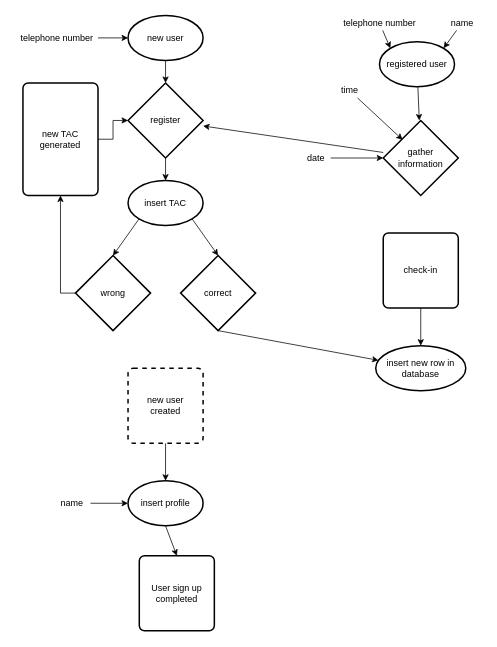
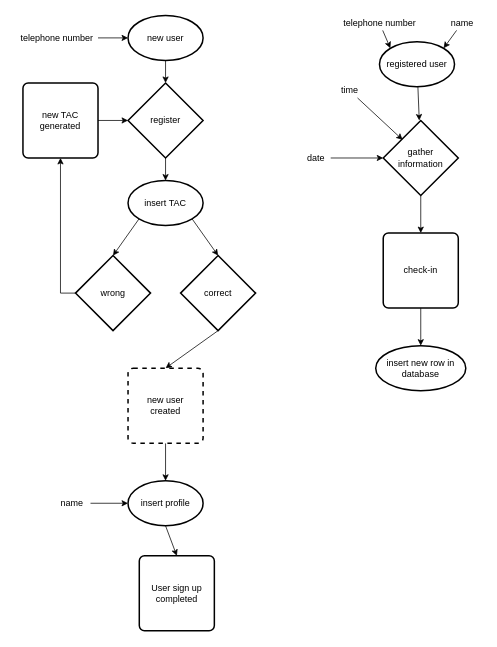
  <mxCell id="0" />
  <mxCell id="1" parent="0" />
  <mxCell id="2" style="edgeStyle=orthogonalEdgeStyle;rounded=0;orthogonalLoop=1;jettySize=auto;html=1;exitX=0.5;exitY=1;exitDx=0;exitDy=0;exitPerimeter=0;entryX=0.5;entryY=0;entryDx=0;entryDy=0;entryPerimeter=0;" edge="1" parent="1" source="3" target="5"><mxGeometry relative="1" as="geometry" /></mxCell>
  <mxCell id="3" value="new user" style="strokeWidth=2;html=1;shape=mxgraph.flowchart.start_1;whiteSpace=wrap;" vertex="1" parent="1"><mxGeometry x="170" y="20" width="100" height="60" as="geometry" /></mxCell>
  <mxCell id="4" style="edgeStyle=orthogonalEdgeStyle;rounded=0;orthogonalLoop=1;jettySize=auto;html=1;exitX=0.5;exitY=1;exitDx=0;exitDy=0;exitPerimeter=0;entryX=0.5;entryY=0;entryDx=0;entryDy=0;entryPerimeter=0;" edge="1" parent="1" source="5" target="12"><mxGeometry relative="1" as="geometry" /></mxCell>
  <mxCell id="5" value="register" style="strokeWidth=2;html=1;shape=mxgraph.flowchart.decision;whiteSpace=wrap;" vertex="1" parent="1"><mxGeometry x="170" y="110" width="100" height="100" as="geometry" /></mxCell>
- <mxCell id="6" style="rounded=0;orthogonalLoop=1;jettySize=auto;html=1;exitX=0.5;exitY=1;exitDx=0;exitDy=0;exitPerimeter=0;" edge="1" parent="1" source="7" target="34"><mxGeometry relative="1" as="geometry" /></mxCell>
+ <mxCell id="6" style="rounded=0;orthogonalLoop=1;jettySize=auto;html=1;exitX=0.5;exitY=1;exitDx=0;exitDy=0;exitPerimeter=0;entryX=0.5;entryY=0;entryDx=0;entryDy=0;" edge="1" parent="1" source="7" target="16"><mxGeometry relative="1" as="geometry" /></mxCell>
  <mxCell id="7" value="correct" style="strokeWidth=2;html=1;shape=mxgraph.flowchart.decision;whiteSpace=wrap;" vertex="1" parent="1"><mxGeometry x="240" y="340" width="100" height="100" as="geometry" /></mxCell>
  <mxCell id="8" style="edgeStyle=orthogonalEdgeStyle;rounded=0;orthogonalLoop=1;jettySize=auto;html=1;exitX=0;exitY=0.5;exitDx=0;exitDy=0;exitPerimeter=0;entryX=0.5;entryY=1;entryDx=0;entryDy=0;" edge="1" parent="1" source="9" target="14"><mxGeometry relative="1" as="geometry" /></mxCell>
  <mxCell id="9" value="wrong" style="strokeWidth=2;html=1;shape=mxgraph.flowchart.decision;whiteSpace=wrap;" vertex="1" parent="1"><mxGeometry x="100" y="340" width="100" height="100" as="geometry" /></mxCell>
  <mxCell id="10" style="rounded=0;orthogonalLoop=1;jettySize=auto;html=1;exitX=0.855;exitY=0.855;exitDx=0;exitDy=0;exitPerimeter=0;entryX=0.5;entryY=0;entryDx=0;entryDy=0;entryPerimeter=0;" edge="1" parent="1" source="12" target="7"><mxGeometry relative="1" as="geometry" /></mxCell>
  <mxCell id="11" style="edgeStyle=none;rounded=0;orthogonalLoop=1;jettySize=auto;html=1;exitX=0.145;exitY=0.855;exitDx=0;exitDy=0;exitPerimeter=0;entryX=0.5;entryY=0;entryDx=0;entryDy=0;entryPerimeter=0;" edge="1" parent="1" source="12" target="9"><mxGeometry relative="1" as="geometry" /></mxCell>
  <mxCell id="12" value="insert TAC" style="strokeWidth=2;html=1;shape=mxgraph.flowchart.start_1;whiteSpace=wrap;" vertex="1" parent="1"><mxGeometry x="170" y="240" width="100" height="60" as="geometry" /></mxCell>
  <mxCell id="13" style="edgeStyle=orthogonalEdgeStyle;rounded=0;orthogonalLoop=1;jettySize=auto;html=1;exitX=1;exitY=0.5;exitDx=0;exitDy=0;entryX=0;entryY=0.5;entryDx=0;entryDy=0;entryPerimeter=0;" edge="1" parent="1" source="14" target="5"><mxGeometry relative="1" as="geometry" /></mxCell>
- <mxCell id="14" value="&lt;span&gt;new TAC generated&lt;/span&gt;" style="rounded=1;whiteSpace=wrap;html=1;absoluteArcSize=1;arcSize=14;strokeWidth=2;" vertex="1" parent="1"><mxGeometry x="30" y="110" width="100" height="150" as="geometry" /></mxCell>
+ <mxCell id="14" value="&lt;span&gt;new TAC generated&lt;/span&gt;" style="rounded=1;whiteSpace=wrap;html=1;absoluteArcSize=1;arcSize=14;strokeWidth=2;" vertex="1" parent="1"><mxGeometry x="30" y="110" width="100" height="100" as="geometry" /></mxCell>
  <mxCell id="15" style="edgeStyle=none;rounded=0;orthogonalLoop=1;jettySize=auto;html=1;" edge="1" parent="1" source="16" target="18"><mxGeometry relative="1" as="geometry" /></mxCell>
  <mxCell id="16" value="new user &lt;br&gt;created" style="rounded=1;whiteSpace=wrap;html=1;absoluteArcSize=1;arcSize=14;strokeWidth=2;dashed=1;" vertex="1" parent="1"><mxGeometry x="170" y="490" width="100" height="100" as="geometry" /></mxCell>
  <mxCell id="17" style="edgeStyle=none;rounded=0;orthogonalLoop=1;jettySize=auto;html=1;exitX=0.5;exitY=1;exitDx=0;exitDy=0;exitPerimeter=0;entryX=0.5;entryY=0;entryDx=0;entryDy=0;" edge="1" parent="1" source="18" target="19"><mxGeometry relative="1" as="geometry" /></mxCell>
  <mxCell id="18" value="insert profile" style="strokeWidth=2;html=1;shape=mxgraph.flowchart.start_1;whiteSpace=wrap;" vertex="1" parent="1"><mxGeometry x="170" y="640" width="100" height="60" as="geometry" /></mxCell>
  <mxCell id="19" value="User sign up completed" style="rounded=1;whiteSpace=wrap;html=1;absoluteArcSize=1;arcSize=14;strokeWidth=2;" vertex="1" parent="1"><mxGeometry x="185" y="740" width="100" height="100" as="geometry" /></mxCell>
  <mxCell id="20" style="edgeStyle=none;rounded=0;orthogonalLoop=1;jettySize=auto;html=1;entryX=0;entryY=0.5;entryDx=0;entryDy=0;entryPerimeter=0;" edge="1" parent="1" source="21" target="3"><mxGeometry relative="1" as="geometry" /></mxCell>
  <mxCell id="21" value="telephone number" style="text;html=1;resizable=0;autosize=1;align=center;verticalAlign=middle;points=[];fillColor=none;strokeColor=none;rounded=0;" vertex="1" parent="1"><mxGeometry x="20" y="40" width="110" height="20" as="geometry" /></mxCell>
  <mxCell id="22" style="edgeStyle=none;rounded=0;orthogonalLoop=1;jettySize=auto;html=1;entryX=0;entryY=0.5;entryDx=0;entryDy=0;entryPerimeter=0;" edge="1" parent="1" source="23" target="18"><mxGeometry relative="1" as="geometry" /></mxCell>
  <mxCell id="23" value="name" style="text;html=1;resizable=0;autosize=1;align=center;verticalAlign=middle;points=[];fillColor=none;strokeColor=none;rounded=0;" vertex="1" parent="1"><mxGeometry x="70" y="660" width="50" height="20" as="geometry" /></mxCell>
  <mxCell id="24" style="edgeStyle=none;rounded=0;orthogonalLoop=1;jettySize=auto;html=1;" edge="1" parent="1" source="25" target="27"><mxGeometry relative="1" as="geometry" /></mxCell>
  <mxCell id="25" value="registered user" style="strokeWidth=2;html=1;shape=mxgraph.flowchart.start_1;whiteSpace=wrap;" vertex="1" parent="1"><mxGeometry x="505" y="55" width="100" height="60" as="geometry" /></mxCell>
- <mxCell id="26" style="edgeStyle=none;rounded=0;orthogonalLoop=1;jettySize=auto;html=1;" edge="1" parent="1" source="27" target="5"><mxGeometry relative="1" as="geometry" /></mxCell>
+ <mxCell id="26" style="edgeStyle=none;rounded=0;orthogonalLoop=1;jettySize=auto;html=1;entryX=0.5;entryY=0;entryDx=0;entryDy=0;" edge="1" parent="1" source="27" target="33"><mxGeometry relative="1" as="geometry" /></mxCell>
  <mxCell id="27" value="gather &lt;br&gt;information" style="strokeWidth=2;html=1;shape=mxgraph.flowchart.decision;whiteSpace=wrap;" vertex="1" parent="1"><mxGeometry x="510" y="160" width="100" height="100" as="geometry" /></mxCell>
  <mxCell id="28" style="edgeStyle=none;rounded=0;orthogonalLoop=1;jettySize=auto;html=1;entryX=0.145;entryY=0.145;entryDx=0;entryDy=0;entryPerimeter=0;" edge="1" parent="1" source="29" target="25"><mxGeometry relative="1" as="geometry" /></mxCell>
  <mxCell id="29" value="telephone number" style="text;html=1;resizable=0;autosize=1;align=center;verticalAlign=middle;points=[];fillColor=none;strokeColor=none;rounded=0;" vertex="1" parent="1"><mxGeometry x="450" y="20" width="110" height="20" as="geometry" /></mxCell>
  <mxCell id="30" style="edgeStyle=none;rounded=0;orthogonalLoop=1;jettySize=auto;html=1;entryX=0.855;entryY=0.145;entryDx=0;entryDy=0;entryPerimeter=0;" edge="1" parent="1" source="31" target="25"><mxGeometry relative="1" as="geometry" /></mxCell>
  <mxCell id="31" value="name" style="text;html=1;resizable=0;autosize=1;align=center;verticalAlign=middle;points=[];fillColor=none;strokeColor=none;rounded=0;" vertex="1" parent="1"><mxGeometry x="590" y="20" width="50" height="20" as="geometry" /></mxCell>
  <mxCell id="32" value="" style="edgeStyle=none;rounded=0;orthogonalLoop=1;jettySize=auto;html=1;" edge="1" parent="1" source="33" target="34"><mxGeometry relative="1" as="geometry" /></mxCell>
  <mxCell id="33" value="&lt;span&gt;check-in&lt;/span&gt;" style="rounded=1;whiteSpace=wrap;html=1;absoluteArcSize=1;arcSize=14;strokeWidth=2;" vertex="1" parent="1"><mxGeometry x="510" y="310" width="100" height="100" as="geometry" /></mxCell>
  <mxCell id="34" value="insert new row in database" style="ellipse;whiteSpace=wrap;html=1;rounded=1;strokeWidth=2;arcSize=14;" vertex="1" parent="1"><mxGeometry x="500" y="460" width="120" height="60" as="geometry" /></mxCell>
  <mxCell id="35" style="edgeStyle=none;rounded=0;orthogonalLoop=1;jettySize=auto;html=1;entryX=0.258;entryY=0.258;entryDx=0;entryDy=0;entryPerimeter=0;" edge="1" parent="1" source="36" target="27"><mxGeometry relative="1" as="geometry" /></mxCell>
  <mxCell id="36" value="time" style="text;html=1;resizable=0;autosize=1;align=center;verticalAlign=middle;points=[];fillColor=none;strokeColor=none;rounded=0;" vertex="1" parent="1"><mxGeometry x="445" y="110" width="40" height="20" as="geometry" /></mxCell>
  <mxCell id="37" style="edgeStyle=none;rounded=0;orthogonalLoop=1;jettySize=auto;html=1;entryX=0;entryY=0.5;entryDx=0;entryDy=0;entryPerimeter=0;" edge="1" parent="1" source="38" target="27"><mxGeometry relative="1" as="geometry" /></mxCell>
  <mxCell id="38" value="date" style="text;html=1;resizable=0;autosize=1;align=center;verticalAlign=middle;points=[];fillColor=none;strokeColor=none;rounded=0;" vertex="1" parent="1"><mxGeometry x="400" y="200" width="40" height="20" as="geometry" /></mxCell>
